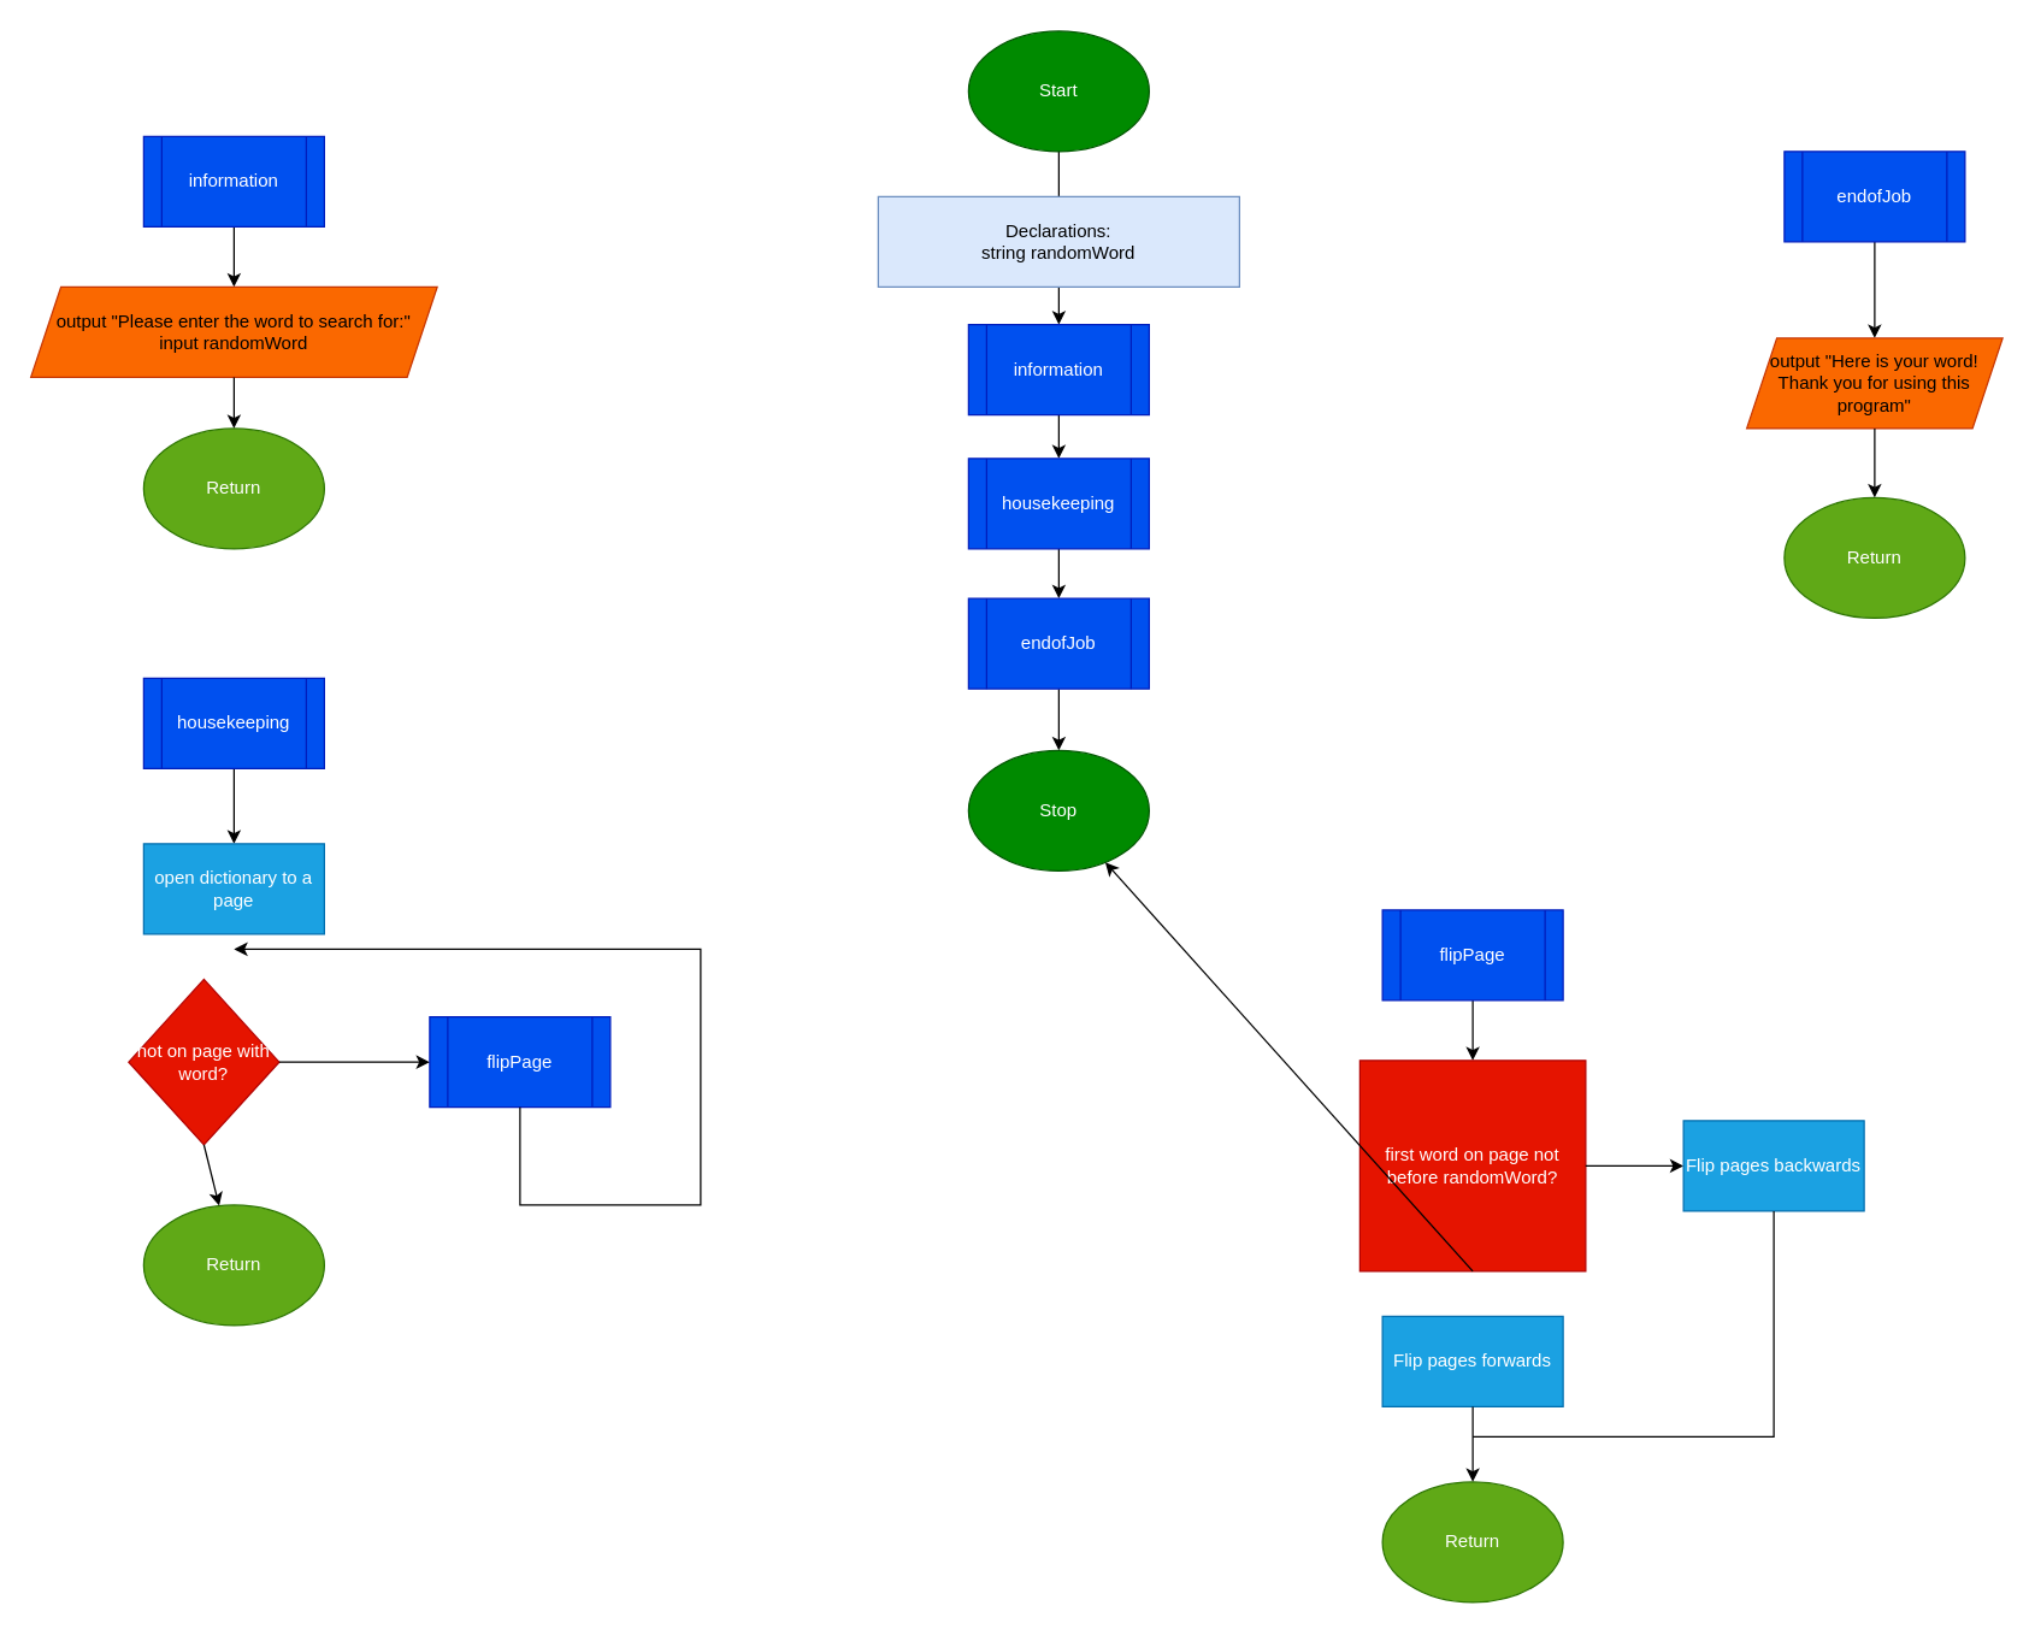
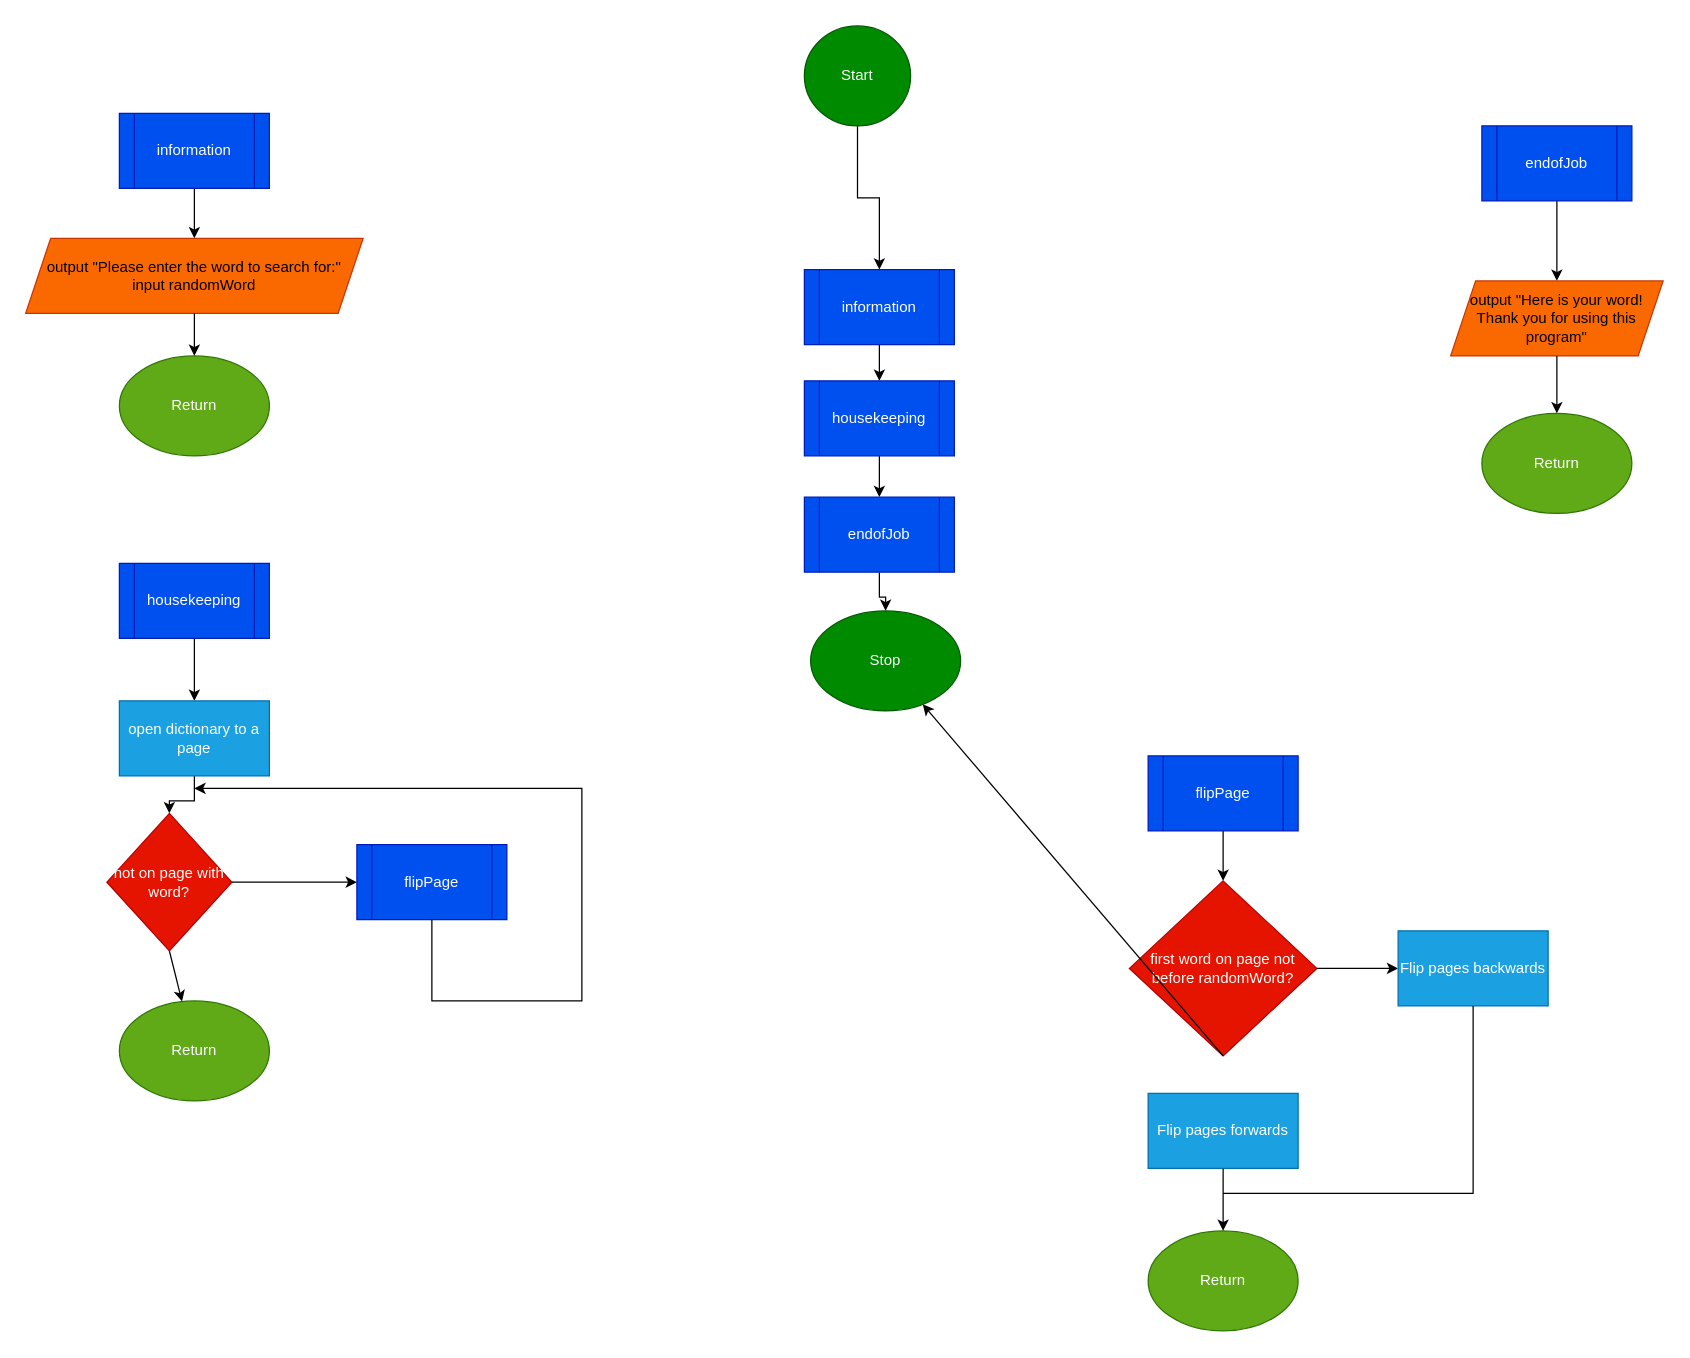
  <mxCell id="0" />
  <mxCell id="1" parent="0" />
  <mxCell id="2" value="" style="edgeStyle=orthogonalEdgeStyle;rounded=0;orthogonalLoop=1;jettySize=auto;html=1;" edge="1" parent="1" source="3" target="5"><mxGeometry relative="1" as="geometry"><mxPoint x="703.067" y="126" as="targetPoint" /></mxGeometry></mxCell>
- <mxCell id="3" value="Start" style="ellipse;whiteSpace=wrap;html=1;fillColor=#008a00;fontColor=#ffffff;strokeColor=#005700;" vertex="1" parent="1"><mxGeometry x="643" y="20" width="120" height="80" as="geometry" /></mxCell>
+ <mxCell id="3" value="Start" style="ellipse;whiteSpace=wrap;html=1;fillColor=#008a00;fontColor=#ffffff;strokeColor=#005700;" vertex="1" parent="1"><mxGeometry x="643" y="20" width="85" height="80" as="geometry" /></mxCell>
  <mxCell id="4" value="" style="edgeStyle=orthogonalEdgeStyle;rounded=0;orthogonalLoop=1;jettySize=auto;html=1;" edge="1" parent="1" source="5" target="7"><mxGeometry relative="1" as="geometry" /></mxCell>
  <mxCell id="5" value="information" style="shape=process;whiteSpace=wrap;html=1;backgroundOutline=1;fillColor=#0050ef;fontColor=#ffffff;strokeColor=#001DBC;" vertex="1" parent="1"><mxGeometry x="643" y="215" width="120" height="60" as="geometry" /></mxCell>
  <mxCell id="6" value="" style="edgeStyle=orthogonalEdgeStyle;rounded=0;orthogonalLoop=1;jettySize=auto;html=1;" edge="1" parent="1" source="7" target="9"><mxGeometry relative="1" as="geometry" /></mxCell>
  <mxCell id="7" value="housekeeping" style="shape=process;whiteSpace=wrap;html=1;backgroundOutline=1;fillColor=#0050ef;fontColor=#ffffff;strokeColor=#001DBC;" vertex="1" parent="1"><mxGeometry x="643" y="304" width="120" height="60" as="geometry" /></mxCell>
  <mxCell id="8" value="" style="edgeStyle=orthogonalEdgeStyle;rounded=0;orthogonalLoop=1;jettySize=auto;html=1;entryX=0.5;entryY=0;entryDx=0;entryDy=0;" edge="1" parent="1" source="9" target="10"><mxGeometry relative="1" as="geometry"><mxPoint x="703" y="536" as="targetPoint" /></mxGeometry></mxCell>
  <mxCell id="9" value="endofJob" style="shape=process;whiteSpace=wrap;html=1;backgroundOutline=1;fillColor=#0050ef;fontColor=#ffffff;strokeColor=#001DBC;" vertex="1" parent="1"><mxGeometry x="643" y="397" width="120" height="60" as="geometry" /></mxCell>
- <mxCell id="10" value="Stop" style="ellipse;whiteSpace=wrap;html=1;fillColor=#008a00;fontColor=#ffffff;strokeColor=#005700;" vertex="1" parent="1"><mxGeometry x="643" y="498" width="120" height="80" as="geometry" /></mxCell>
+ <mxCell id="10" value="Stop" style="ellipse;whiteSpace=wrap;html=1;fillColor=#008a00;fontColor=#ffffff;strokeColor=#005700;" vertex="1" parent="1"><mxGeometry x="648" y="488" width="120" height="80" as="geometry" /></mxCell>
  <mxCell id="11" value="" style="edgeStyle=orthogonalEdgeStyle;rounded=0;orthogonalLoop=1;jettySize=auto;html=1;" edge="1" parent="1" source="12" target="13"><mxGeometry relative="1" as="geometry" /></mxCell>
  <mxCell id="12" value="information" style="shape=process;whiteSpace=wrap;html=1;backgroundOutline=1;fillColor=#0050ef;fontColor=#ffffff;strokeColor=#001DBC;" vertex="1" parent="1"><mxGeometry x="95" y="90" width="120" height="60" as="geometry" /></mxCell>
  <mxCell id="13" value="output &quot;Please enter the word to search for:&quot;&lt;div&gt;input randomWord&lt;/div&gt;" style="shape=parallelogram;perimeter=parallelogramPerimeter;whiteSpace=wrap;html=1;fixedSize=1;fillColor=#fa6800;strokeColor=#C73500;fontColor=#000000;" vertex="1" parent="1"><mxGeometry x="20" y="190" width="270" height="60" as="geometry" /></mxCell>
- <mxCell id="14" value="Declarations:&lt;div&gt;&lt;span style=&quot;background-color: transparent; color: light-dark(rgb(0, 0, 0), rgb(255, 255, 255));&quot;&gt;string randomWord&lt;/span&gt;&lt;/div&gt;" style="whiteSpace=wrap;html=1;fillColor=#dae8fc;strokeColor=#6c8ebf;" vertex="1" parent="1"><mxGeometry x="583" y="130" width="240" height="60" as="geometry" /></mxCell>
  <mxCell id="15" value="Return" style="ellipse;whiteSpace=wrap;html=1;fillColor=#60a917;fontColor=#ffffff;strokeColor=#2D7600;" vertex="1" parent="1"><mxGeometry x="95" y="284" width="120" height="80" as="geometry" /></mxCell>
  <mxCell id="16" value="" style="endArrow=classic;html=1;rounded=0;exitX=0.5;exitY=1;exitDx=0;exitDy=0;" edge="1" parent="1" source="13" target="15"><mxGeometry width="50" height="50" relative="1" as="geometry"><mxPoint x="425" y="410" as="sourcePoint" /><mxPoint x="475" y="360" as="targetPoint" /></mxGeometry></mxCell>
  <mxCell id="17" value="" style="edgeStyle=orthogonalEdgeStyle;rounded=0;orthogonalLoop=1;jettySize=auto;html=1;" edge="1" parent="1" source="18" target="20"><mxGeometry relative="1" as="geometry" /></mxCell>
  <mxCell id="18" value="housekeeping" style="shape=process;whiteSpace=wrap;html=1;backgroundOutline=1;fillColor=#0050ef;fontColor=#ffffff;strokeColor=#001DBC;" vertex="1" parent="1"><mxGeometry x="95" y="450" width="120" height="60" as="geometry" /></mxCell>
+ <mxCell id="19" value="" style="edgeStyle=orthogonalEdgeStyle;rounded=0;orthogonalLoop=1;jettySize=auto;html=1;" edge="1" parent="1" source="20" target="21"><mxGeometry relative="1" as="geometry" /></mxCell>
  <mxCell id="20" value="open dictionary to a page" style="whiteSpace=wrap;html=1;fillColor=#1ba1e2;strokeColor=#006EAF;fontColor=#ffffff;" vertex="1" parent="1"><mxGeometry x="95" y="560" width="120" height="60" as="geometry" /></mxCell>
  <mxCell id="21" value="not on page with word?" style="rhombus;whiteSpace=wrap;html=1;fillColor=#e51400;strokeColor=#B20000;fontColor=#ffffff;" vertex="1" parent="1"><mxGeometry x="85" y="650" width="100" height="110" as="geometry" /></mxCell>
  <mxCell id="22" value="Return" style="ellipse;whiteSpace=wrap;html=1;fillColor=#60a917;fontColor=#ffffff;strokeColor=#2D7600;" vertex="1" parent="1"><mxGeometry x="95" y="800" width="120" height="80" as="geometry" /></mxCell>
  <mxCell id="23" value="" style="endArrow=classic;html=1;rounded=0;exitX=0.5;exitY=1;exitDx=0;exitDy=0;" edge="1" parent="1" source="21" target="22"><mxGeometry width="50" height="50" relative="1" as="geometry"><mxPoint x="425" y="590" as="sourcePoint" /><mxPoint x="475" y="540" as="targetPoint" /></mxGeometry></mxCell>
  <mxCell id="24" value="" style="edgeStyle=orthogonalEdgeStyle;rounded=0;orthogonalLoop=1;jettySize=auto;html=1;" edge="1" parent="1" source="25" target="26"><mxGeometry relative="1" as="geometry"><mxPoint x="978" y="734" as="targetPoint" /></mxGeometry></mxCell>
  <mxCell id="25" value="flipPage" style="shape=process;whiteSpace=wrap;html=1;backgroundOutline=1;fillColor=#0050ef;fontColor=#ffffff;strokeColor=#001DBC;" vertex="1" parent="1"><mxGeometry x="918" y="604" width="120" height="60" as="geometry" /></mxCell>
- <mxCell id="26" value="first word on page not before randomWord?" style="whiteSpace=wrap;html=1;fillColor=#e51400;strokeColor=#B20000;fontColor=#ffffff;rounded=0;" vertex="1" parent="1"><mxGeometry x="903" y="704" width="150" height="140" as="geometry" /></mxCell>
+ <mxCell id="26" value="first word on page not before randomWord?" style="rhombus;whiteSpace=wrap;html=1;fillColor=#e51400;strokeColor=#B20000;fontColor=#ffffff;" vertex="1" parent="1"><mxGeometry x="903" y="704" width="150" height="140" as="geometry" /></mxCell>
  <mxCell id="27" value="" style="endArrow=classic;html=1;rounded=0;exitX=1;exitY=0.5;exitDx=0;exitDy=0;" edge="1" parent="1" source="26"><mxGeometry width="50" height="50" relative="1" as="geometry"><mxPoint x="1048" y="944" as="sourcePoint" /><mxPoint x="1118" y="774" as="targetPoint" /></mxGeometry></mxCell>
  <mxCell id="28" value="Flip pages backwards" style="whiteSpace=wrap;html=1;fillColor=#1ba1e2;strokeColor=#006EAF;fontColor=#ffffff;" vertex="1" parent="1"><mxGeometry x="1118" y="744" width="120" height="60" as="geometry" /></mxCell>
  <mxCell id="29" value="Flip pages forwards" style="whiteSpace=wrap;html=1;fillColor=#1ba1e2;strokeColor=#006EAF;fontColor=#ffffff;" vertex="1" parent="1"><mxGeometry x="918" y="874" width="120" height="60" as="geometry" /></mxCell>
  <mxCell id="30" value="Return" style="ellipse;whiteSpace=wrap;html=1;fillColor=#60a917;fontColor=#ffffff;strokeColor=#2D7600;" vertex="1" parent="1"><mxGeometry x="918" y="984" width="120" height="80" as="geometry" /></mxCell>
  <mxCell id="31" value="" style="endArrow=classic;html=1;rounded=0;exitX=0.5;exitY=1;exitDx=0;exitDy=0;" edge="1" parent="1" source="26" target="10"><mxGeometry width="50" height="50" relative="1" as="geometry"><mxPoint x="1018" y="924" as="sourcePoint" /><mxPoint x="1068" y="874" as="targetPoint" /></mxGeometry></mxCell>
  <mxCell id="32" value="" style="endArrow=classic;html=1;rounded=0;exitX=0.5;exitY=1;exitDx=0;exitDy=0;" edge="1" parent="1" source="29" target="30"><mxGeometry width="50" height="50" relative="1" as="geometry"><mxPoint x="1018" y="924" as="sourcePoint" /><mxPoint x="1068" y="874" as="targetPoint" /></mxGeometry></mxCell>
  <mxCell id="33" value="" style="endArrow=none;html=1;rounded=0;entryX=0.5;entryY=1;entryDx=0;entryDy=0;" edge="1" parent="1" target="28"><mxGeometry width="50" height="50" relative="1" as="geometry"><mxPoint x="978" y="954" as="sourcePoint" /><mxPoint x="1068" y="874" as="targetPoint" /><Array as="points"><mxPoint x="1178" y="954" /></Array></mxGeometry></mxCell>
  <mxCell id="34" value="flipPage" style="shape=process;whiteSpace=wrap;html=1;backgroundOutline=1;fillColor=#0050ef;fontColor=#ffffff;strokeColor=#001DBC;" vertex="1" parent="1"><mxGeometry x="285" y="675" width="120" height="60" as="geometry" /></mxCell>
  <mxCell id="35" value="" style="endArrow=classic;html=1;rounded=0;exitX=1;exitY=0.5;exitDx=0;exitDy=0;" edge="1" parent="1" source="21" target="34"><mxGeometry width="50" height="50" relative="1" as="geometry"><mxPoint x="635" y="830" as="sourcePoint" /><mxPoint x="685" y="780" as="targetPoint" /></mxGeometry></mxCell>
  <mxCell id="36" value="" style="endArrow=classic;html=1;rounded=0;exitX=0.5;exitY=1;exitDx=0;exitDy=0;" edge="1" parent="1" source="34"><mxGeometry width="50" height="50" relative="1" as="geometry"><mxPoint x="635" y="830" as="sourcePoint" /><mxPoint x="155" y="630" as="targetPoint" /><Array as="points"><mxPoint x="345" y="800" /><mxPoint x="465" y="800" /><mxPoint x="465" y="630" /></Array></mxGeometry></mxCell>
  <mxCell id="37" value="" style="edgeStyle=orthogonalEdgeStyle;rounded=0;orthogonalLoop=1;jettySize=auto;html=1;" edge="1" parent="1" source="38" target="39"><mxGeometry relative="1" as="geometry" /></mxCell>
  <mxCell id="38" value="endofJob" style="shape=process;whiteSpace=wrap;html=1;backgroundOutline=1;fillColor=#0050ef;fontColor=#ffffff;strokeColor=#001DBC;" vertex="1" parent="1"><mxGeometry x="1185" y="100" width="120" height="60" as="geometry" /></mxCell>
  <mxCell id="39" value="output &quot;Here is your word! Thank you for using this program&quot;" style="shape=parallelogram;perimeter=parallelogramPerimeter;whiteSpace=wrap;html=1;fixedSize=1;fillColor=#fa6800;strokeColor=#C73500;fontColor=#000000;" vertex="1" parent="1"><mxGeometry x="1160" y="224" width="170" height="60" as="geometry" /></mxCell>
  <mxCell id="40" value="Return" style="ellipse;whiteSpace=wrap;html=1;fillColor=#60a917;fontColor=#ffffff;strokeColor=#2D7600;" vertex="1" parent="1"><mxGeometry x="1185" y="330" width="120" height="80" as="geometry" /></mxCell>
  <mxCell id="41" value="" style="endArrow=classic;html=1;rounded=0;exitX=0.5;exitY=1;exitDx=0;exitDy=0;" edge="1" parent="1" source="39" target="40"><mxGeometry width="50" height="50" relative="1" as="geometry"><mxPoint x="1095" y="460" as="sourcePoint" /><mxPoint x="1145" y="410" as="targetPoint" /></mxGeometry></mxCell>
